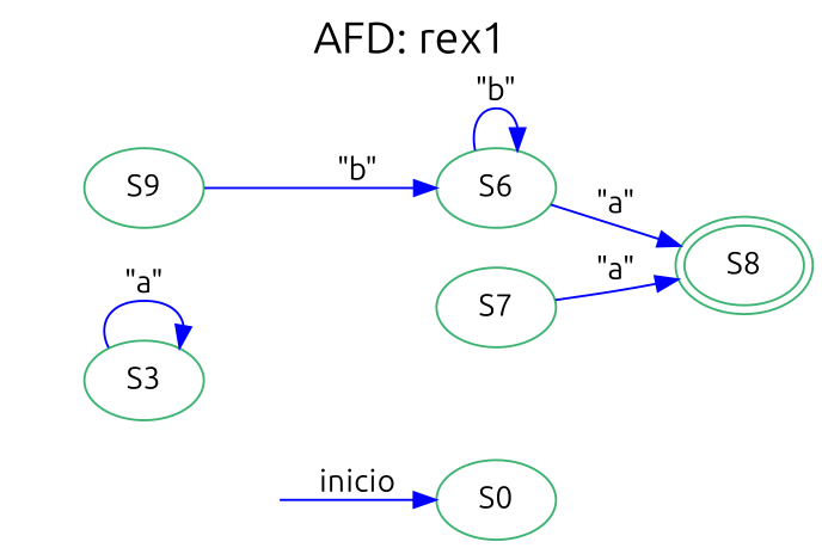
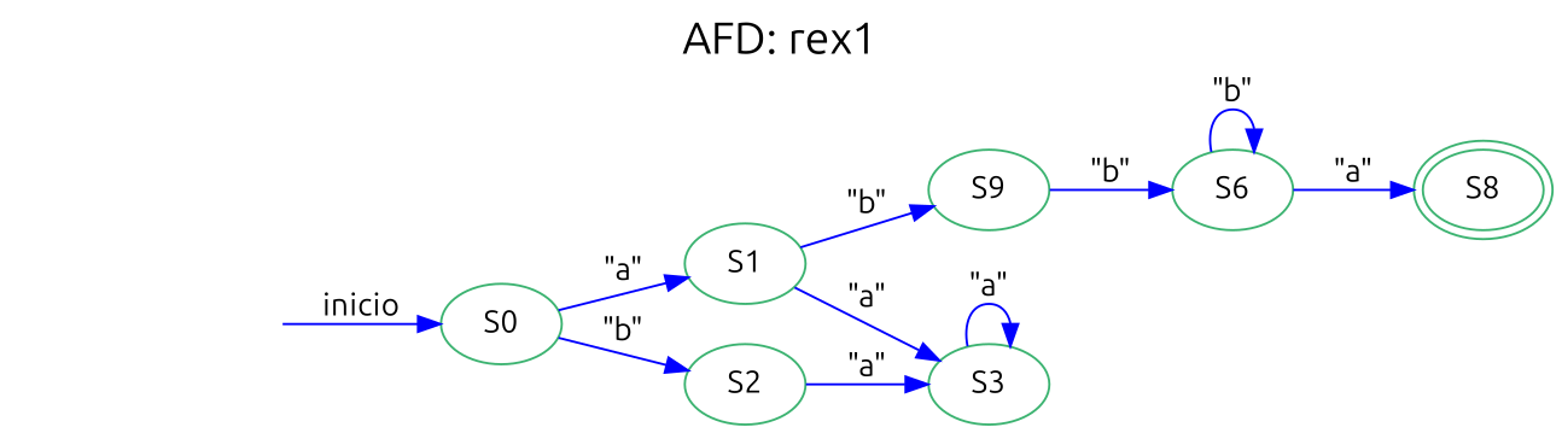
  digraph {
    fontname=Ubuntu
    fontsize=20
    label="AFD: rex1"
    labelloc=t
    rankdir=LR
    node [color=mediumseagreen fontname=Ubuntu]
    edge [color=blue fontname=Ubuntu]
    n1 [label=S0]
+   n2 [label=S1]
+   n3 [label=S2]
    n4 [label=S3]
    n5 [label=S9]
    n6 [label=S6]
    n7 [label=S8 peripheries=2]
-   n8 [label=S7]
    secret_node [style=invis]
+   n1 -> n2 [label="\"a\""]
+   n1 -> n3 [label="\"b\""]
+   n2 -> n4 [label="\"a\""]
+   n2 -> n5 [label="\"b\""]
+   n3 -> n4 [label="\"a\""]
    n4 -> n4 [label="\"a\""]
    n5 -> n6 [label="\"b\""]
    n6 -> n6 [label="\"b\""]
    n6 -> n7 [label="\"a\""]
-   n8 -> n7 [label="\"a\""]
    secret_node -> n1 [label=inicio]
  }
